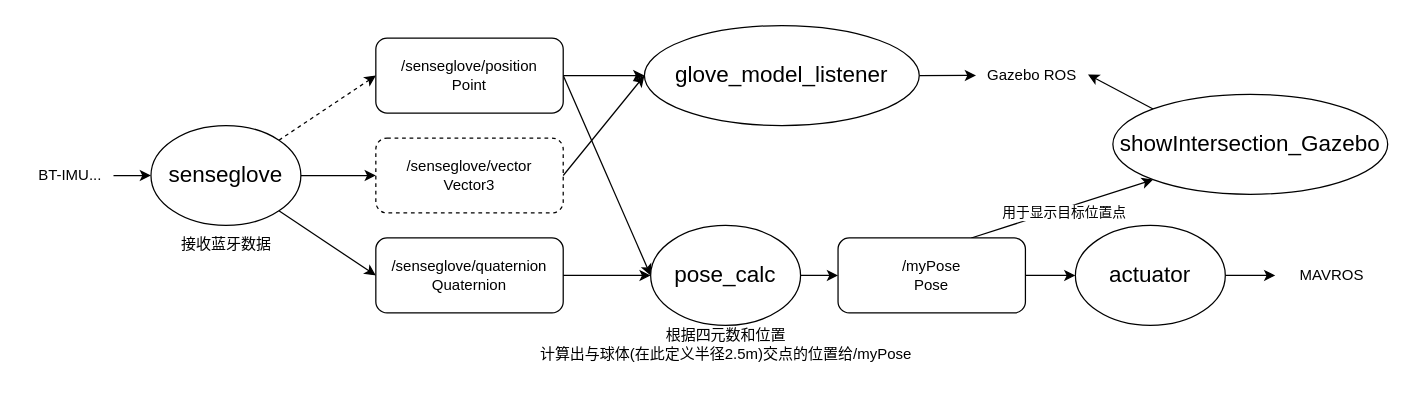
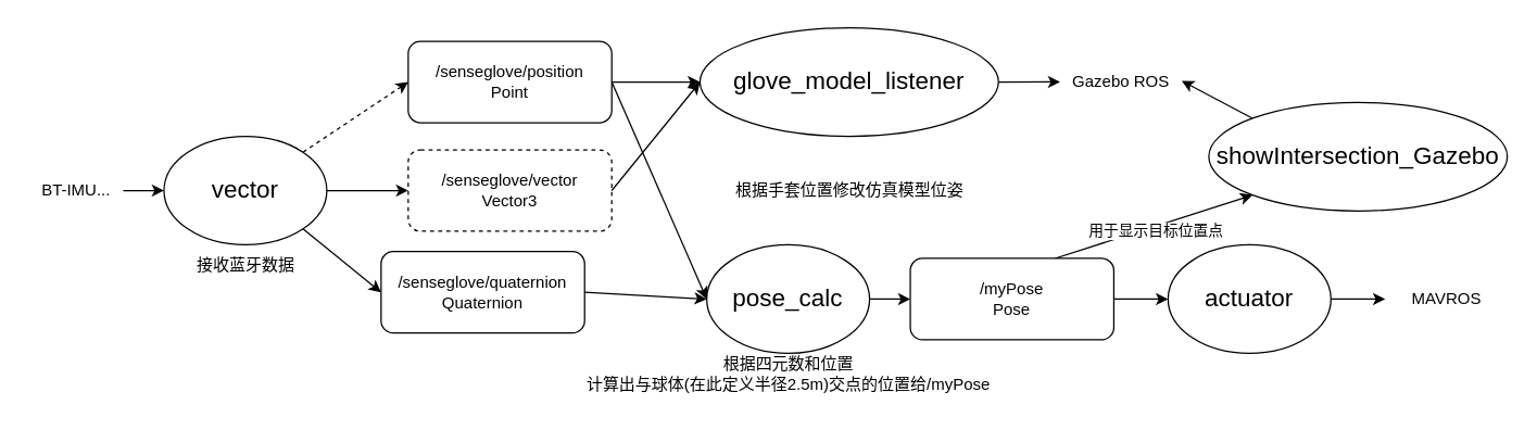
  <mxCell id="0" />
  <mxCell id="1" parent="0" />
- <mxCell id="2" value="&lt;font style=&quot;font-size: 18px;&quot;&gt;senseglove&lt;/font&gt;" style="ellipse;whiteSpace=wrap;html=1;" vertex="1" parent="1"><mxGeometry x="120" y="100" width="120" height="80" as="geometry" /></mxCell>
+ <mxCell id="2" value="&lt;font style=&quot;font-size: 18px;&quot;&gt;vector&lt;/font&gt;" style="ellipse;whiteSpace=wrap;html=1;" vertex="1" parent="1"><mxGeometry x="120" y="100" width="120" height="80" as="geometry" /></mxCell>
  <mxCell id="3" style="edgeStyle=orthogonalEdgeStyle;rounded=0;orthogonalLoop=1;jettySize=auto;html=1;entryX=0;entryY=0.5;entryDx=0;entryDy=0;" edge="1" parent="1" source="4" target="23"><mxGeometry relative="1" as="geometry" /></mxCell>
  <mxCell id="4" value="&lt;font style=&quot;font-size: 18px;&quot;&gt;pose_calc&lt;/font&gt;" style="ellipse;whiteSpace=wrap;html=1;" vertex="1" parent="1"><mxGeometry x="520" y="180" width="120" height="80" as="geometry" /></mxCell>
  <mxCell id="5" value="接收蓝牙数据" style="text;html=1;align=center;verticalAlign=middle;resizable=0;points=[];autosize=1;strokeColor=none;fillColor=none;" vertex="1" parent="1"><mxGeometry x="130" y="180" width="100" height="30" as="geometry" /></mxCell>
  <mxCell id="6" style="rounded=0;orthogonalLoop=1;jettySize=auto;html=1;exitX=1;exitY=0.5;exitDx=0;exitDy=0;" edge="1" parent="1" source="7"><mxGeometry relative="1" as="geometry"><mxPoint x="520" y="220" as="targetPoint" /></mxGeometry></mxCell>
  <mxCell id="7" value="/senseglove/position&lt;br&gt;Point" style="rounded=1;whiteSpace=wrap;html=1;" vertex="1" parent="1"><mxGeometry x="300" y="30" width="150" height="60" as="geometry" /></mxCell>
- <mxCell id="8" value="/senseglove/quaternion&lt;br&gt;Quaternion" style="rounded=1;whiteSpace=wrap;html=1;" vertex="1" parent="1"><mxGeometry x="300" y="190" width="150" height="60" as="geometry" /></mxCell>
+ <mxCell id="8" value="/senseglove/quaternion&lt;br&gt;Quaternion" style="rounded=1;whiteSpace=wrap;html=1;" vertex="1" parent="1"><mxGeometry x="280" y="185" width="150" height="60" as="geometry" /></mxCell>
  <mxCell id="9" value="/senseglove/vector&lt;br&gt;Vector3" style="rounded=1;whiteSpace=wrap;html=1;dashed=1;" vertex="1" parent="1"><mxGeometry x="300" y="110" width="150" height="60" as="geometry" /></mxCell>
  <mxCell id="10" value="" style="endArrow=classic;startArrow=none;html=1;rounded=0;exitX=1;exitY=0;exitDx=0;exitDy=0;entryX=0;entryY=0.5;entryDx=0;entryDy=0;startFill=0;dashed=1;" edge="1" parent="1" source="2" target="7"><mxGeometry width="50" height="50" relative="1" as="geometry"><mxPoint x="390" y="170" as="sourcePoint" /><mxPoint x="440" y="120" as="targetPoint" /></mxGeometry></mxCell>
  <mxCell id="11" value="" style="endArrow=classic;startArrow=none;html=1;rounded=0;exitX=1;exitY=1;exitDx=0;exitDy=0;entryX=0;entryY=0.5;entryDx=0;entryDy=0;startFill=0;" edge="1" parent="1" source="2" target="8"><mxGeometry width="50" height="50" relative="1" as="geometry"><mxPoint x="232" y="122" as="sourcePoint" /><mxPoint x="310" y="40" as="targetPoint" /></mxGeometry></mxCell>
  <mxCell id="12" value="" style="endArrow=classic;startArrow=none;html=1;rounded=0;exitX=1;exitY=0.5;exitDx=0;exitDy=0;startFill=0;" edge="1" parent="1" source="2" target="9"><mxGeometry width="50" height="50" relative="1" as="geometry"><mxPoint x="270" y="142" as="sourcePoint" /><mxPoint x="348" y="60" as="targetPoint" /></mxGeometry></mxCell>
  <mxCell id="13" style="rounded=0;orthogonalLoop=1;jettySize=auto;html=1;exitX=1;exitY=0.5;exitDx=0;exitDy=0;entryX=0.005;entryY=0.496;entryDx=0;entryDy=0;entryPerimeter=0;" edge="1" parent="1" source="14" target="29"><mxGeometry relative="1" as="geometry"><mxPoint x="780" y="90" as="targetPoint" /></mxGeometry></mxCell>
  <mxCell id="14" value="&lt;font style=&quot;font-size: 18px;&quot;&gt;glove_model_listener&lt;/font&gt;" style="ellipse;whiteSpace=wrap;html=1;" vertex="1" parent="1"><mxGeometry x="515" y="20" width="220" height="80" as="geometry" /></mxCell>
  <mxCell id="15" value="" style="endArrow=classic;html=1;rounded=0;exitX=1;exitY=0.5;exitDx=0;exitDy=0;entryX=0;entryY=0.5;entryDx=0;entryDy=0;" edge="1" parent="1" source="7" target="14"><mxGeometry width="50" height="50" relative="1" as="geometry"><mxPoint x="440" y="100" as="sourcePoint" /><mxPoint x="490" y="50" as="targetPoint" /></mxGeometry></mxCell>
  <mxCell id="16" value="" style="endArrow=classic;html=1;rounded=0;exitX=1;exitY=0.5;exitDx=0;exitDy=0;entryX=0;entryY=0.5;entryDx=0;entryDy=0;" edge="1" parent="1" source="9" target="14"><mxGeometry width="50" height="50" relative="1" as="geometry"><mxPoint x="450" y="110" as="sourcePoint" /><mxPoint x="480" y="-60" as="targetPoint" /></mxGeometry></mxCell>
+ <mxCell id="17" value="根据手套位置修改仿真模型位姿" style="text;html=1;align=center;verticalAlign=middle;resizable=0;points=[];autosize=1;strokeColor=none;fillColor=none;" vertex="1" parent="1"><mxGeometry x="530" y="125" width="190" height="30" as="geometry" /></mxCell>
  <mxCell id="18" value="" style="endArrow=classic;html=1;rounded=0;exitX=1;exitY=0.5;exitDx=0;exitDy=0;entryX=0;entryY=0.5;entryDx=0;entryDy=0;" edge="1" parent="1" source="8" target="4"><mxGeometry width="50" height="50" relative="1" as="geometry"><mxPoint x="440" y="150" as="sourcePoint" /><mxPoint x="490" y="100" as="targetPoint" /></mxGeometry></mxCell>
  <mxCell id="19" value="根据四元数和位置&lt;br&gt;计算出与球体(在此定义半径2.5m)交点的位置给/myPose" style="text;html=1;align=center;verticalAlign=middle;resizable=0;points=[];autosize=1;strokeColor=none;fillColor=none;" vertex="1" parent="1"><mxGeometry x="420" y="255" width="320" height="40" as="geometry" /></mxCell>
  <mxCell id="20" value="" style="edgeStyle=orthogonalEdgeStyle;rounded=0;orthogonalLoop=1;jettySize=auto;html=1;" edge="1" parent="1" source="23" target="25"><mxGeometry relative="1" as="geometry" /></mxCell>
  <mxCell id="21" style="rounded=0;orthogonalLoop=1;jettySize=auto;html=1;entryX=0;entryY=1;entryDx=0;entryDy=0;" edge="1" parent="1" target="31"><mxGeometry relative="1" as="geometry"><mxPoint x="776.663" y="190" as="sourcePoint" /><mxPoint x="873.33" y="130" as="targetPoint" /></mxGeometry></mxCell>
  <mxCell id="22" value="用于显示目标位置点" style="edgeLabel;html=1;align=center;verticalAlign=middle;resizable=0;points=[];" vertex="1" connectable="0" parent="21"><mxGeometry x="-0.088" y="-1" relative="1" as="geometry"><mxPoint x="7" as="offset" /></mxGeometry></mxCell>
  <mxCell id="23" value="/myPose&lt;br&gt;Pose" style="rounded=1;whiteSpace=wrap;html=1;" vertex="1" parent="1"><mxGeometry x="670" y="190" width="150" height="60" as="geometry" /></mxCell>
  <mxCell id="24" style="edgeStyle=orthogonalEdgeStyle;rounded=0;orthogonalLoop=1;jettySize=auto;html=1;" edge="1" parent="1" source="25"><mxGeometry relative="1" as="geometry"><mxPoint x="1020" y="220" as="targetPoint" /></mxGeometry></mxCell>
  <mxCell id="25" value="&lt;span style=&quot;font-size: 18px;&quot;&gt;actuator&lt;/span&gt;" style="ellipse;whiteSpace=wrap;html=1;" vertex="1" parent="1"><mxGeometry x="860" y="180" width="120" height="80" as="geometry" /></mxCell>
  <mxCell id="26" value="MAVROS&lt;br&gt;" style="text;html=1;align=center;verticalAlign=middle;resizable=0;points=[];autosize=1;strokeColor=none;fillColor=none;" vertex="1" parent="1"><mxGeometry x="1030" y="205" width="70" height="30" as="geometry" /></mxCell>
  <mxCell id="27" style="edgeStyle=orthogonalEdgeStyle;rounded=0;orthogonalLoop=1;jettySize=auto;html=1;entryX=0;entryY=0.5;entryDx=0;entryDy=0;" edge="1" parent="1" source="28" target="2"><mxGeometry relative="1" as="geometry" /></mxCell>
  <mxCell id="28" value="BT-IMU..." style="text;html=1;align=center;verticalAlign=middle;resizable=0;points=[];autosize=1;strokeColor=none;fillColor=none;" vertex="1" parent="1"><mxGeometry x="20" y="125" width="70" height="30" as="geometry" /></mxCell>
  <mxCell id="29" value="Gazebo ROS&lt;br&gt;" style="text;html=1;align=center;verticalAlign=middle;resizable=0;points=[];autosize=1;strokeColor=none;fillColor=none;" vertex="1" parent="1"><mxGeometry x="780" y="45" width="90" height="30" as="geometry" /></mxCell>
  <mxCell id="30" style="rounded=0;orthogonalLoop=1;jettySize=auto;html=1;exitX=0;exitY=0;exitDx=0;exitDy=0;entryX=1.001;entryY=0.472;entryDx=0;entryDy=0;entryPerimeter=0;" edge="1" parent="1" source="31" target="29"><mxGeometry relative="1" as="geometry" /></mxCell>
  <mxCell id="31" value="&lt;font style=&quot;font-size: 18px;&quot;&gt;showIntersection_Gazebo&lt;/font&gt;" style="ellipse;whiteSpace=wrap;html=1;" vertex="1" parent="1"><mxGeometry x="890" y="75" width="220" height="80" as="geometry" /></mxCell>
